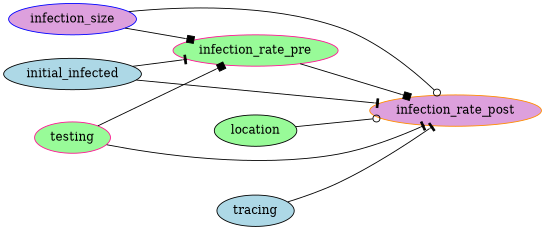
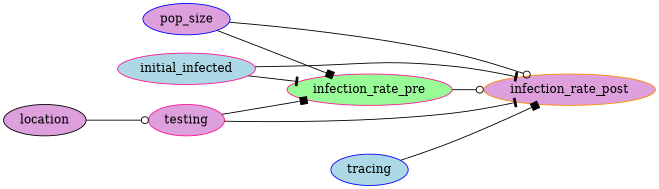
  digraph {
    rankdir=LR
    node [color=deeppink fillcolor=plum style=filled]
    edge [arrowhead=odot]
    infection_rate_pre [fillcolor=palegreen]
-   pop_size [color=blue label=infection_size]
+   pop_size [color=blue]
    infection_rate_post [color=darkorange]
-   initial_infected [color=black fillcolor=lightblue]
-   location [color=black fillcolor=palegreen]
-   testing [fillcolor=palegreen]
-   tracing [color=black fillcolor=lightblue]
-   infection_rate_pre -> infection_rate_post [arrowhead=box]
+   initial_infected [fillcolor=lightblue]
+   location [color=black]
+   testing
+   tracing [color=blue fillcolor=lightblue]
+   infection_rate_pre -> infection_rate_post
    pop_size -> infection_rate_pre [arrowhead=box]
    pop_size -> infection_rate_post
    initial_infected -> infection_rate_pre [arrowhead=tee]
    initial_infected -> infection_rate_post [arrowhead=tee]
-   location -> infection_rate_post
+   location -> testing
    testing -> infection_rate_pre [arrowhead=box]
    testing -> infection_rate_post [arrowhead=tee]
-   tracing -> infection_rate_post [arrowhead=tee]
+   tracing -> infection_rate_post [arrowhead=box]
  }
